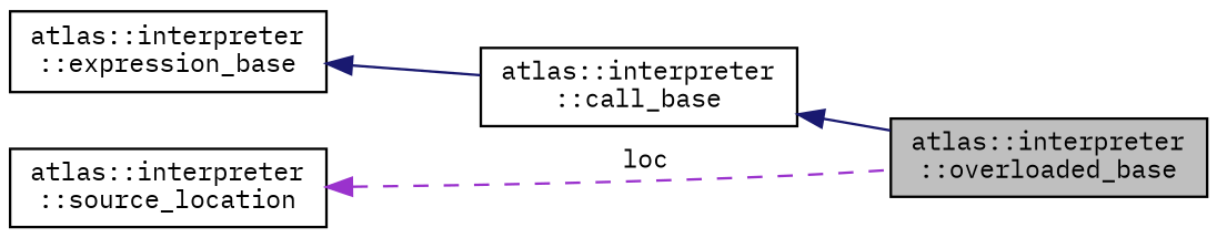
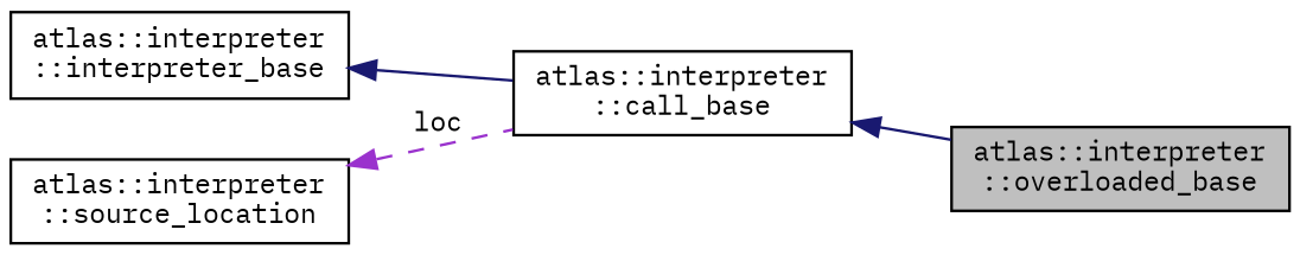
  digraph {
    fontname="IBM Plex Mono"
    rankdir=LR
    node [color=black fillcolor=white fontname="IBM Plex Mono" fontsize=10 shape=record style=filled]
    edge [color=midnightblue dir=back fontname="IBM Plex Mono" fontsize=10 labelfontname=Helvetica labelfontsize=10 style=solid]
    n1 [fillcolor=grey75 fontcolor=black height=0.2 label="atlas::interpreter\l::overloaded_base" width=0.4]
    n2 [height=0.2 label="atlas::interpreter\l::call_base" width=0.4]
-   n3 [height=0.2 label="atlas::interpreter\l::expression_base" width=0.4]
+   n3 [height=0.2 label="atlas::interpreter\l::interpreter_base" width=0.4]
    n4 [height=0.2 label="atlas::interpreter\l::source_location" width=0.4]
    n2 -> n1
    n3 -> n2
-   n4 -> n1 [color=darkorchid3 label=" loc" style=dashed]
+   n4 -> n2 [color=darkorchid3 label=" loc" style=dashed]
  }
